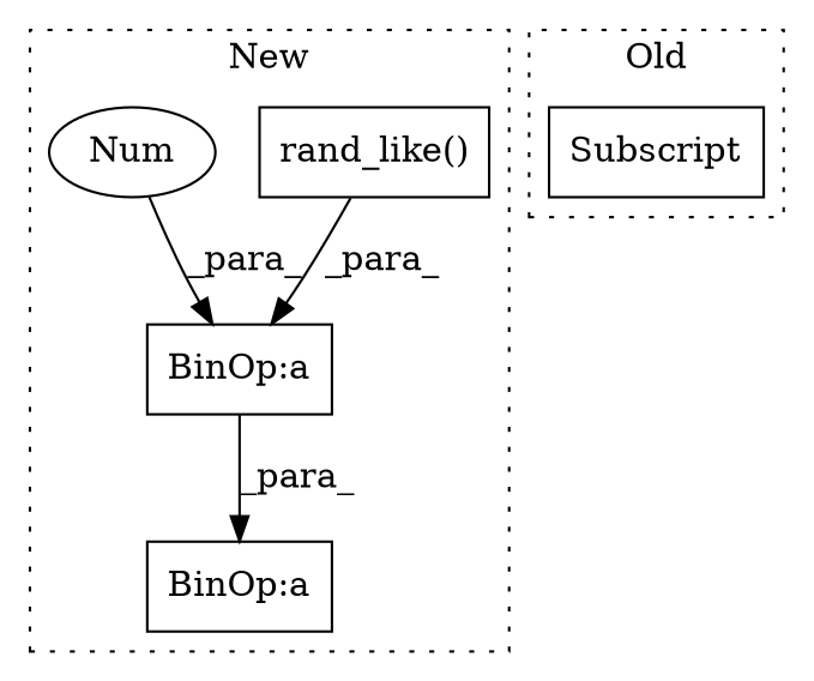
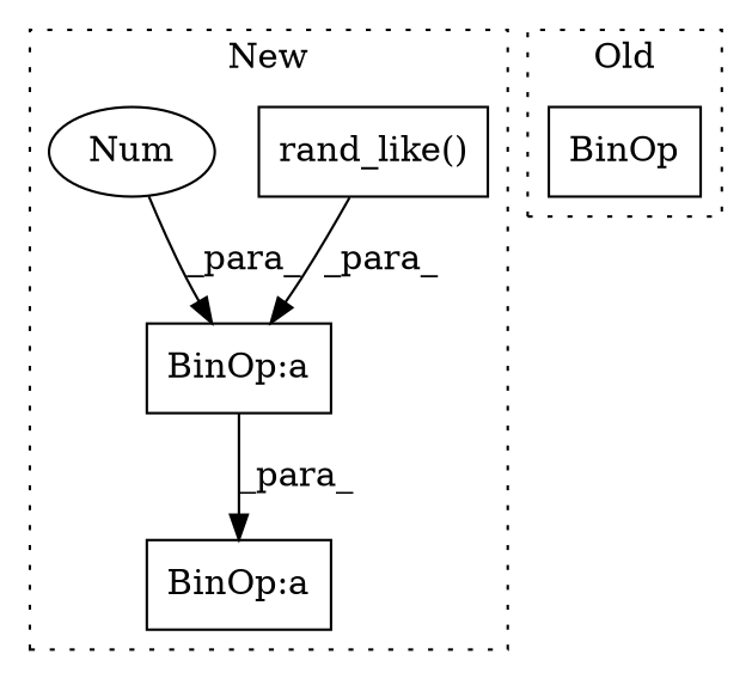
  digraph {
    node [a=82 l=3 shape=box]
    n1 [a=75 l="16,1" label="rand_like()" s="6063,6085"]
    n2 [label="BinOp:a" s=6086]
    n3 [label="BinOp:a" s=6058]
    n4 [a=76 label=Num s=6089 shape=ellipse]
-   n5 [a=63 l="18,0" label=Subscript s="5865,0"]
+   n5 [a=63 l="18,0" label=BinOp s="5865,0"]
    subgraph cluster_1 {
      label=New
      style=dotted
      n1
      n2
      n3
      n4
    }
    subgraph cluster_2 {
      label=Old
      style=dotted
      n5
    }
    n1 -> n2 [label=_para_]
    n2 -> n3 [label=_para_]
    n4 -> n2 [label=_para_]
  }
